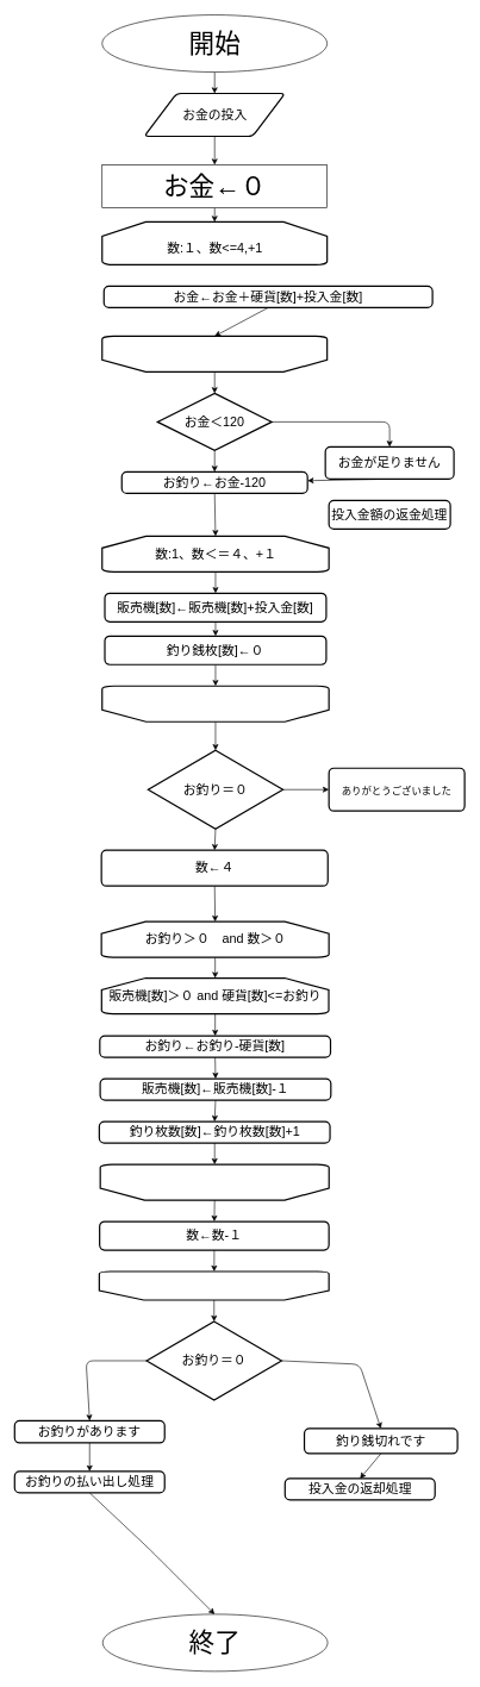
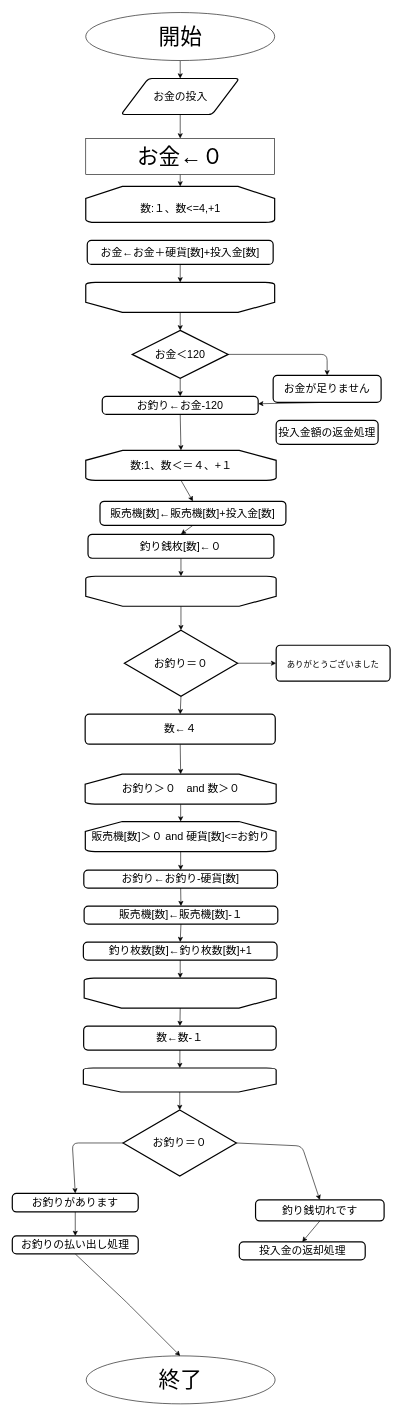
  <mxCell id="0" />
  <mxCell id="1" parent="0" />
  <mxCell id="2" style="edgeStyle=none;html=1;exitX=0.5;exitY=1;exitDx=0;exitDy=0;entryX=0.5;entryY=0;entryDx=0;entryDy=0;entryPerimeter=0;fontSize=18;" edge="1" parent="1" source="3" target="7"><mxGeometry relative="1" as="geometry" /></mxCell>
  <mxCell id="3" value="&lt;font style=&quot;font-size: 36px;&quot;&gt;お金←０&lt;/font&gt;" style="rounded=0;whiteSpace=wrap;html=1;gradientColor=none;" vertex="1" parent="1"><mxGeometry x="142.5" y="230" width="315" height="60" as="geometry" /></mxCell>
  <mxCell id="4" style="edgeStyle=none;html=1;exitX=0.5;exitY=1;exitDx=0;exitDy=0;entryX=0.5;entryY=0;entryDx=0;entryDy=0;fontSize=18;" edge="1" parent="1" source="5" target="20"><mxGeometry relative="1" as="geometry" /></mxCell>
  <mxCell id="5" value="&lt;font style=&quot;font-size: 36px;&quot;&gt;開始&lt;/font&gt;" style="ellipse;whiteSpace=wrap;html=1;gradientColor=none;" vertex="1" parent="1"><mxGeometry x="142.5" y="20" width="315" height="80" as="geometry" /></mxCell>
  <mxCell id="6" value="終了" style="ellipse;whiteSpace=wrap;html=1;fontSize=36;gradientColor=none;" vertex="1" parent="1"><mxGeometry x="143.25" y="2260" width="315" height="80" as="geometry" /></mxCell>
  <mxCell id="7" value="&lt;font style=&quot;font-size: 18px;&quot;&gt;数:１、数&amp;lt;=4,+1&lt;/font&gt;" style="strokeWidth=2;html=1;shape=mxgraph.flowchart.loop_limit;whiteSpace=wrap;fontSize=36;gradientColor=none;" vertex="1" parent="1"><mxGeometry x="142.5" y="310" width="315" height="60" as="geometry" /></mxCell>
  <mxCell id="8" style="edgeStyle=none;html=1;exitX=0.5;exitY=1;exitDx=0;exitDy=0;entryX=0.5;entryY=1;entryDx=0;entryDy=0;entryPerimeter=0;fontSize=18;" edge="1" parent="1" source="9" target="11"><mxGeometry relative="1" as="geometry" /></mxCell>
- <mxCell id="9" value="お金←お金＋硬貨[数]+投入金[数]" style="rounded=1;whiteSpace=wrap;html=1;absoluteArcSize=1;arcSize=14;strokeWidth=2;fontSize=18;gradientColor=none;" vertex="1" parent="1"><mxGeometry x="145" y="400" width="460" height="30" as="geometry" /></mxCell>
+ <mxCell id="9" value="お金←お金＋硬貨[数]+投入金[数]" style="rounded=1;whiteSpace=wrap;html=1;absoluteArcSize=1;arcSize=14;strokeWidth=2;fontSize=18;gradientColor=none;" vertex="1" parent="1"><mxGeometry x="145" y="400" width="310" height="40" as="geometry" /></mxCell>
  <mxCell id="10" style="edgeStyle=none;html=1;exitX=0.5;exitY=0;exitDx=0;exitDy=0;exitPerimeter=0;entryX=0.5;entryY=0;entryDx=0;entryDy=0;entryPerimeter=0;fontSize=18;" edge="1" parent="1" source="11" target="14"><mxGeometry relative="1" as="geometry" /></mxCell>
  <mxCell id="11" value="" style="strokeWidth=2;html=1;shape=mxgraph.flowchart.loop_limit;whiteSpace=wrap;fontSize=18;gradientColor=none;direction=west;" vertex="1" parent="1"><mxGeometry x="142.5" y="470" width="315" height="50" as="geometry" /></mxCell>
  <mxCell id="12" style="edgeStyle=none;html=1;exitX=0.5;exitY=1;exitDx=0;exitDy=0;exitPerimeter=0;entryX=0.5;entryY=0;entryDx=0;entryDy=0;fontSize=18;" edge="1" parent="1" source="14" target="18"><mxGeometry relative="1" as="geometry" /></mxCell>
  <mxCell id="13" style="edgeStyle=none;html=1;exitX=1;exitY=0.5;exitDx=0;exitDy=0;exitPerimeter=0;entryX=0.5;entryY=0;entryDx=0;entryDy=0;fontSize=18;" edge="1" parent="1" source="14" target="16"><mxGeometry relative="1" as="geometry"><Array as="points"><mxPoint x="545" y="590" /></Array></mxGeometry></mxCell>
  <mxCell id="14" value="お金＜120" style="strokeWidth=2;html=1;shape=mxgraph.flowchart.decision;whiteSpace=wrap;fontSize=18;gradientColor=none;" vertex="1" parent="1"><mxGeometry x="220" y="550" width="160" height="80" as="geometry" /></mxCell>
  <mxCell id="15" style="edgeStyle=none;html=1;exitX=0.5;exitY=1;exitDx=0;exitDy=0;fontSize=18;" edge="1" parent="1" source="16" target="18"><mxGeometry relative="1" as="geometry" /></mxCell>
  <mxCell id="16" value="お金が足りません" style="rounded=1;whiteSpace=wrap;html=1;absoluteArcSize=1;arcSize=14;strokeWidth=2;fontSize=18;gradientColor=none;" vertex="1" parent="1"><mxGeometry x="455" y="625" width="180" height="45" as="geometry" /></mxCell>
  <mxCell id="17" style="edgeStyle=none;html=1;exitX=0.5;exitY=1;exitDx=0;exitDy=0;entryX=0.5;entryY=0;entryDx=0;entryDy=0;entryPerimeter=0;fontSize=18;" edge="1" parent="1" source="18" target="22"><mxGeometry relative="1" as="geometry" /></mxCell>
  <mxCell id="18" value="お釣り←お金‐120" style="rounded=1;whiteSpace=wrap;html=1;absoluteArcSize=1;arcSize=14;strokeWidth=2;fontSize=18;gradientColor=none;" vertex="1" parent="1"><mxGeometry x="170" y="660" width="260" height="30" as="geometry" /></mxCell>
  <mxCell id="19" style="edgeStyle=none;html=1;exitX=0.5;exitY=1;exitDx=0;exitDy=0;entryX=0.5;entryY=0;entryDx=0;entryDy=0;fontSize=18;" edge="1" parent="1" source="20" target="3"><mxGeometry relative="1" as="geometry" /></mxCell>
  <mxCell id="20" value="お金の投入" style="shape=parallelogram;html=1;strokeWidth=2;perimeter=parallelogramPerimeter;whiteSpace=wrap;rounded=1;arcSize=12;size=0.23;fontSize=18;gradientColor=none;" vertex="1" parent="1"><mxGeometry x="201.5" y="130" width="197" height="60" as="geometry" /></mxCell>
  <mxCell id="21" style="edgeStyle=none;html=1;exitX=0.5;exitY=1;exitDx=0;exitDy=0;exitPerimeter=0;entryX=0.5;entryY=0;entryDx=0;entryDy=0;fontSize=18;" edge="1" parent="1" source="22" target="26"><mxGeometry relative="1" as="geometry" /></mxCell>
  <mxCell id="22" value="数:1、数＜＝４、+１" style="strokeWidth=2;html=1;shape=mxgraph.flowchart.loop_limit;whiteSpace=wrap;fontSize=18;gradientColor=none;" vertex="1" parent="1"><mxGeometry x="142.5" y="750" width="317.5" height="50" as="geometry" /></mxCell>
  <mxCell id="23" style="edgeStyle=none;html=1;exitX=0.5;exitY=0;exitDx=0;exitDy=0;exitPerimeter=0;entryX=0.5;entryY=0;entryDx=0;entryDy=0;entryPerimeter=0;fontSize=14;" edge="1" parent="1" source="24" target="31"><mxGeometry relative="1" as="geometry" /></mxCell>
  <mxCell id="24" value="" style="strokeWidth=2;html=1;shape=mxgraph.flowchart.loop_limit;whiteSpace=wrap;fontSize=18;gradientColor=none;direction=west;" vertex="1" parent="1"><mxGeometry x="142.5" y="960" width="317.5" height="50" as="geometry" /></mxCell>
  <mxCell id="25" style="edgeStyle=none;html=1;exitX=0.5;exitY=1;exitDx=0;exitDy=0;entryX=0.5;entryY=0;entryDx=0;entryDy=0;fontSize=18;" edge="1" parent="1" source="26" target="28"><mxGeometry relative="1" as="geometry" /></mxCell>
- <mxCell id="26" value="販売機[数]←販売機[数]+投入金[数]" style="rounded=1;whiteSpace=wrap;html=1;absoluteArcSize=1;arcSize=14;strokeWidth=2;fontSize=18;gradientColor=none;" vertex="1" parent="1"><mxGeometry x="146.25" y="830" width="310" height="40" as="geometry" /></mxCell>
+ <mxCell id="26" value="販売機[数]←販売機[数]+投入金[数]" style="rounded=1;whiteSpace=wrap;html=1;absoluteArcSize=1;arcSize=14;strokeWidth=2;fontSize=18;gradientColor=none;" vertex="1" parent="1"><mxGeometry x="166.25" y="835" width="310" height="40" as="geometry" /></mxCell>
  <mxCell id="27" style="edgeStyle=none;html=1;exitX=0.5;exitY=1;exitDx=0;exitDy=0;entryX=0.5;entryY=1;entryDx=0;entryDy=0;entryPerimeter=0;fontSize=18;" edge="1" parent="1" source="28" target="24"><mxGeometry relative="1" as="geometry" /></mxCell>
  <mxCell id="28" value="釣り銭枚[数]←０" style="rounded=1;whiteSpace=wrap;html=1;absoluteArcSize=1;arcSize=14;strokeWidth=2;fontSize=18;gradientColor=none;" vertex="1" parent="1"><mxGeometry x="146.25" y="890" width="310" height="40" as="geometry" /></mxCell>
  <mxCell id="29" style="edgeStyle=none;html=1;exitX=1;exitY=0.5;exitDx=0;exitDy=0;exitPerimeter=0;entryX=0;entryY=0.5;entryDx=0;entryDy=0;fontSize=14;" edge="1" parent="1" source="31" target="33"><mxGeometry relative="1" as="geometry" /></mxCell>
  <mxCell id="30" style="edgeStyle=none;html=1;exitX=0.5;exitY=1;exitDx=0;exitDy=0;exitPerimeter=0;entryX=0.5;entryY=0;entryDx=0;entryDy=0;fontSize=18;" edge="1" parent="1" source="31" target="35"><mxGeometry relative="1" as="geometry" /></mxCell>
  <mxCell id="31" value="お釣り＝０" style="strokeWidth=2;html=1;shape=mxgraph.flowchart.decision;whiteSpace=wrap;fontSize=18;gradientColor=none;" vertex="1" parent="1"><mxGeometry x="206.88" y="1050" width="188.75" height="110" as="geometry" /></mxCell>
  <mxCell id="32" value="投入金額の返金処理" style="rounded=1;whiteSpace=wrap;html=1;absoluteArcSize=1;arcSize=14;strokeWidth=2;fontSize=18;gradientColor=none;" vertex="1" parent="1"><mxGeometry x="460" y="700" width="170" height="40" as="geometry" /></mxCell>
  <mxCell id="33" value="&lt;font style=&quot;font-size: 14px;&quot;&gt;ありがとうございました&lt;/font&gt;" style="rounded=1;whiteSpace=wrap;html=1;absoluteArcSize=1;arcSize=14;strokeWidth=2;fontSize=18;gradientColor=none;" vertex="1" parent="1"><mxGeometry x="460" y="1075" width="190" height="60" as="geometry" /></mxCell>
  <mxCell id="34" style="edgeStyle=none;html=1;exitX=0.5;exitY=1;exitDx=0;exitDy=0;entryX=0.5;entryY=0;entryDx=0;entryDy=0;entryPerimeter=0;fontSize=18;" edge="1" parent="1" source="35" target="37"><mxGeometry relative="1" as="geometry" /></mxCell>
  <mxCell id="35" value="&lt;font style=&quot;font-size: 18px;&quot;&gt;数←４&lt;/font&gt;" style="rounded=1;whiteSpace=wrap;html=1;absoluteArcSize=1;arcSize=14;strokeWidth=2;fontSize=14;gradientColor=none;" vertex="1" parent="1"><mxGeometry x="141.5" y="1190" width="317" height="50" as="geometry" /></mxCell>
  <mxCell id="36" style="edgeStyle=none;html=1;exitX=0.5;exitY=1;exitDx=0;exitDy=0;exitPerimeter=0;entryX=0.5;entryY=0;entryDx=0;entryDy=0;entryPerimeter=0;fontSize=18;" edge="1" parent="1" source="37" target="39"><mxGeometry relative="1" as="geometry" /></mxCell>
  <mxCell id="37" value="お釣り＞０　and 数＞０" style="strokeWidth=2;html=1;shape=mxgraph.flowchart.loop_limit;whiteSpace=wrap;fontSize=18;gradientColor=none;" vertex="1" parent="1"><mxGeometry x="141.5" y="1290" width="318.5" height="50" as="geometry" /></mxCell>
  <mxCell id="38" style="edgeStyle=none;html=1;exitX=0.5;exitY=1;exitDx=0;exitDy=0;exitPerimeter=0;entryX=0.5;entryY=0;entryDx=0;entryDy=0;fontSize=18;" edge="1" parent="1" source="39" target="41"><mxGeometry relative="1" as="geometry" /></mxCell>
  <mxCell id="39" value="販売機[数]＞０ and 硬貨[数]&amp;lt;=お釣り" style="strokeWidth=2;html=1;shape=mxgraph.flowchart.loop_limit;whiteSpace=wrap;fontSize=18;gradientColor=none;" vertex="1" parent="1"><mxGeometry x="141.75" y="1369" width="318" height="50" as="geometry" /></mxCell>
  <mxCell id="40" style="edgeStyle=none;html=1;exitX=0.5;exitY=1;exitDx=0;exitDy=0;entryX=0.5;entryY=0;entryDx=0;entryDy=0;fontSize=18;" edge="1" parent="1" source="41" target="43"><mxGeometry relative="1" as="geometry" /></mxCell>
  <mxCell id="41" value="お釣り←お釣り-硬貨[数]" style="rounded=1;whiteSpace=wrap;html=1;absoluteArcSize=1;arcSize=14;strokeWidth=2;fontSize=18;gradientColor=none;" vertex="1" parent="1"><mxGeometry x="139.25" y="1450" width="323" height="30" as="geometry" /></mxCell>
  <mxCell id="42" style="edgeStyle=none;html=1;exitX=0.5;exitY=1;exitDx=0;exitDy=0;entryX=0.5;entryY=0;entryDx=0;entryDy=0;fontSize=18;" edge="1" parent="1" source="43" target="45"><mxGeometry relative="1" as="geometry" /></mxCell>
  <mxCell id="43" value="販売機[数]←販売機[数]-１" style="rounded=1;whiteSpace=wrap;html=1;absoluteArcSize=1;arcSize=14;strokeWidth=2;fontSize=18;gradientColor=none;" vertex="1" parent="1"><mxGeometry x="139.75" y="1510" width="323" height="30" as="geometry" /></mxCell>
  <mxCell id="44" style="edgeStyle=none;html=1;exitX=0.5;exitY=1;exitDx=0;exitDy=0;entryX=0.5;entryY=1;entryDx=0;entryDy=0;entryPerimeter=0;fontSize=18;" edge="1" parent="1" source="45" target="47"><mxGeometry relative="1" as="geometry" /></mxCell>
  <mxCell id="45" value="釣り枚数[数]←釣り枚数[数]+1" style="rounded=1;whiteSpace=wrap;html=1;absoluteArcSize=1;arcSize=14;strokeWidth=2;fontSize=18;gradientColor=none;" vertex="1" parent="1"><mxGeometry x="138.5" y="1570" width="323" height="30" as="geometry" /></mxCell>
  <mxCell id="46" style="edgeStyle=none;html=1;exitX=0.5;exitY=0;exitDx=0;exitDy=0;exitPerimeter=0;entryX=0.5;entryY=0;entryDx=0;entryDy=0;fontSize=18;" edge="1" parent="1" source="47" target="49"><mxGeometry relative="1" as="geometry" /></mxCell>
  <mxCell id="47" value="" style="strokeWidth=2;html=1;shape=mxgraph.flowchart.loop_limit;whiteSpace=wrap;fontSize=18;gradientColor=none;direction=west;" vertex="1" parent="1"><mxGeometry x="139.88" y="1630" width="320.25" height="50" as="geometry" /></mxCell>
  <mxCell id="48" style="edgeStyle=none;html=1;exitX=0.5;exitY=1;exitDx=0;exitDy=0;fontSize=18;" edge="1" parent="1" source="49" target="51"><mxGeometry relative="1" as="geometry" /></mxCell>
  <mxCell id="49" value="数←数-１" style="rounded=1;whiteSpace=wrap;html=1;absoluteArcSize=1;arcSize=14;strokeWidth=2;fontSize=18;gradientColor=none;" vertex="1" parent="1"><mxGeometry x="139" y="1710" width="321" height="40" as="geometry" /></mxCell>
  <mxCell id="50" style="edgeStyle=none;html=1;exitX=0.5;exitY=0;exitDx=0;exitDy=0;exitPerimeter=0;entryX=0.5;entryY=0;entryDx=0;entryDy=0;entryPerimeter=0;fontSize=18;" edge="1" parent="1" source="51" target="54"><mxGeometry relative="1" as="geometry" /></mxCell>
  <mxCell id="51" value="" style="strokeWidth=2;html=1;shape=mxgraph.flowchart.loop_limit;whiteSpace=wrap;fontSize=18;gradientColor=none;direction=west;" vertex="1" parent="1"><mxGeometry x="138.5" y="1780" width="321.5" height="40" as="geometry" /></mxCell>
  <mxCell id="52" style="edgeStyle=none;html=1;exitX=0;exitY=0.5;exitDx=0;exitDy=0;exitPerimeter=0;entryX=0.5;entryY=0;entryDx=0;entryDy=0;fontSize=18;" edge="1" parent="1" source="54" target="56"><mxGeometry relative="1" as="geometry"><Array as="points"><mxPoint x="120" y="1905" /></Array></mxGeometry></mxCell>
  <mxCell id="53" style="edgeStyle=none;html=1;exitX=1;exitY=0.5;exitDx=0;exitDy=0;exitPerimeter=0;entryX=0.5;entryY=0;entryDx=0;entryDy=0;fontSize=18;" edge="1" parent="1" source="54" target="60"><mxGeometry relative="1" as="geometry"><Array as="points"><mxPoint x="503" y="1910" /></Array></mxGeometry></mxCell>
  <mxCell id="54" value="お釣り＝０" style="strokeWidth=2;html=1;shape=mxgraph.flowchart.decision;whiteSpace=wrap;fontSize=18;gradientColor=none;" vertex="1" parent="1"><mxGeometry x="204.75" y="1850" width="189" height="110" as="geometry" /></mxCell>
  <mxCell id="55" style="edgeStyle=none;html=1;exitX=0.5;exitY=1;exitDx=0;exitDy=0;entryX=0.5;entryY=0;entryDx=0;entryDy=0;fontSize=18;" edge="1" parent="1" source="56" target="58"><mxGeometry relative="1" as="geometry" /></mxCell>
  <mxCell id="56" value="お釣りがあります" style="rounded=1;whiteSpace=wrap;html=1;absoluteArcSize=1;arcSize=14;strokeWidth=2;fontSize=18;gradientColor=none;" vertex="1" parent="1"><mxGeometry y="1989" width="210" height="31" as="geometry" x="20" /></mxCell>
  <mxCell id="57" style="edgeStyle=none;html=1;exitX=0.5;exitY=1;exitDx=0;exitDy=0;fontSize=18;" edge="1" parent="1" source="58"><mxGeometry relative="1" as="geometry"><mxPoint x="300" y="2260" as="targetPoint" /><Array as="points"><mxPoint x="210" y="2170" /></Array></mxGeometry></mxCell>
  <mxCell id="58" value="お釣りの払い出し処理" style="rounded=1;whiteSpace=wrap;html=1;absoluteArcSize=1;arcSize=14;strokeWidth=2;fontSize=18;gradientColor=none;" vertex="1" parent="1"><mxGeometry y="2060" width="210" height="30" as="geometry" x="20" /></mxCell>
  <mxCell id="59" style="edgeStyle=none;html=1;exitX=0.5;exitY=1;exitDx=0;exitDy=0;entryX=0.5;entryY=0;entryDx=0;entryDy=0;fontSize=18;" edge="1" parent="1" source="60" target="61"><mxGeometry relative="1" as="geometry" /></mxCell>
  <mxCell id="60" value="釣り銭切れです" style="rounded=1;whiteSpace=wrap;html=1;absoluteArcSize=1;arcSize=14;strokeWidth=2;fontSize=18;gradientColor=none;" vertex="1" parent="1"><mxGeometry x="425.63" y="2000" width="214.37" height="35" as="geometry" /></mxCell>
  <mxCell id="61" value="投入金の返却処理" style="rounded=1;whiteSpace=wrap;html=1;absoluteArcSize=1;arcSize=14;strokeWidth=2;fontSize=18;gradientColor=none;" vertex="1" parent="1"><mxGeometry x="398.5" y="2070" width="210" height="30" as="geometry" /></mxCell>
